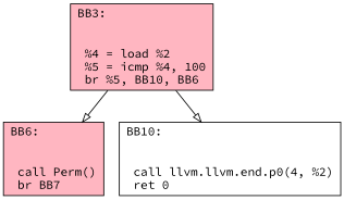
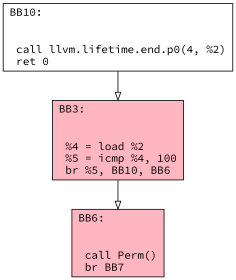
  digraph {
    fontname="Source Code Pro"
    node [fillcolor=lightpink fontname="Source Code Pro" shape=record style=filled]
    edge [arrowhead=onormal fontname="Source Code Pro" style=solid]
    n1 [label="{BB3:\l\l\n	 %4 = load  %2\l	 %5 = icmp  %4,  100\l	 br %5, BB10, BB6\l	}"]
    n2 [label="{BB6:\l\l\n	 call Perm()\l	 br BB7\l	}"]
-   n3 [fillcolor=white label="{BB10:\l\l\n	 call llvm.llvm.end.p0(4, %2)\l	 ret 0\l	}"]
+   n3 [fillcolor=white label="{BB10:\l\l\n	 call llvm.lifetime.end.p0(4, %2)\l	 ret 0\l	}"]
    n1 -> n2
-   n1 -> n3
+   n3 -> n1
  }
